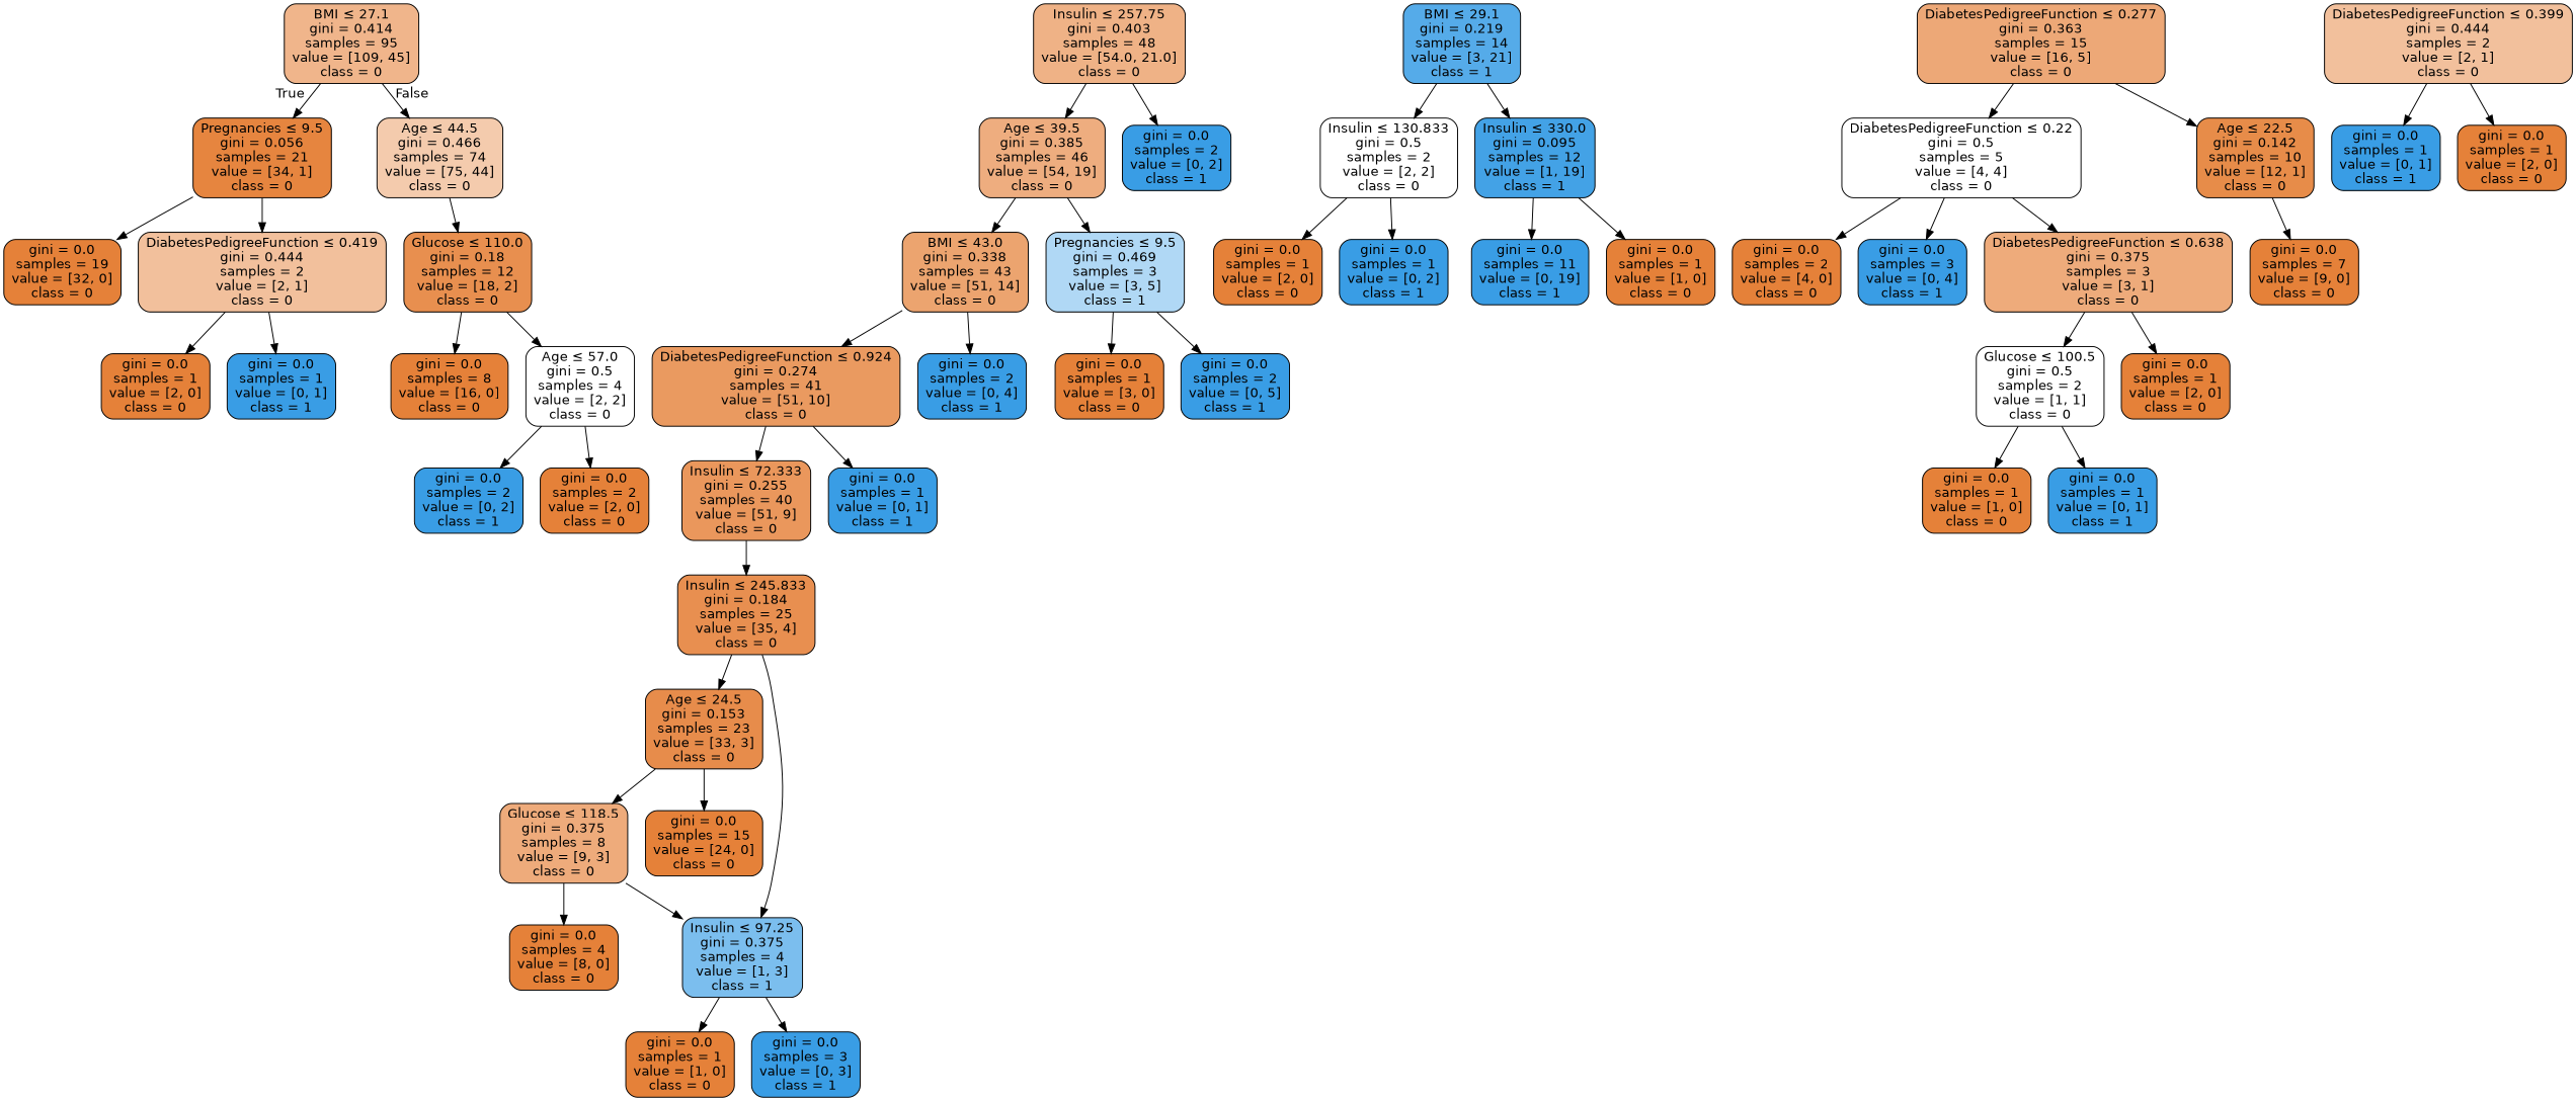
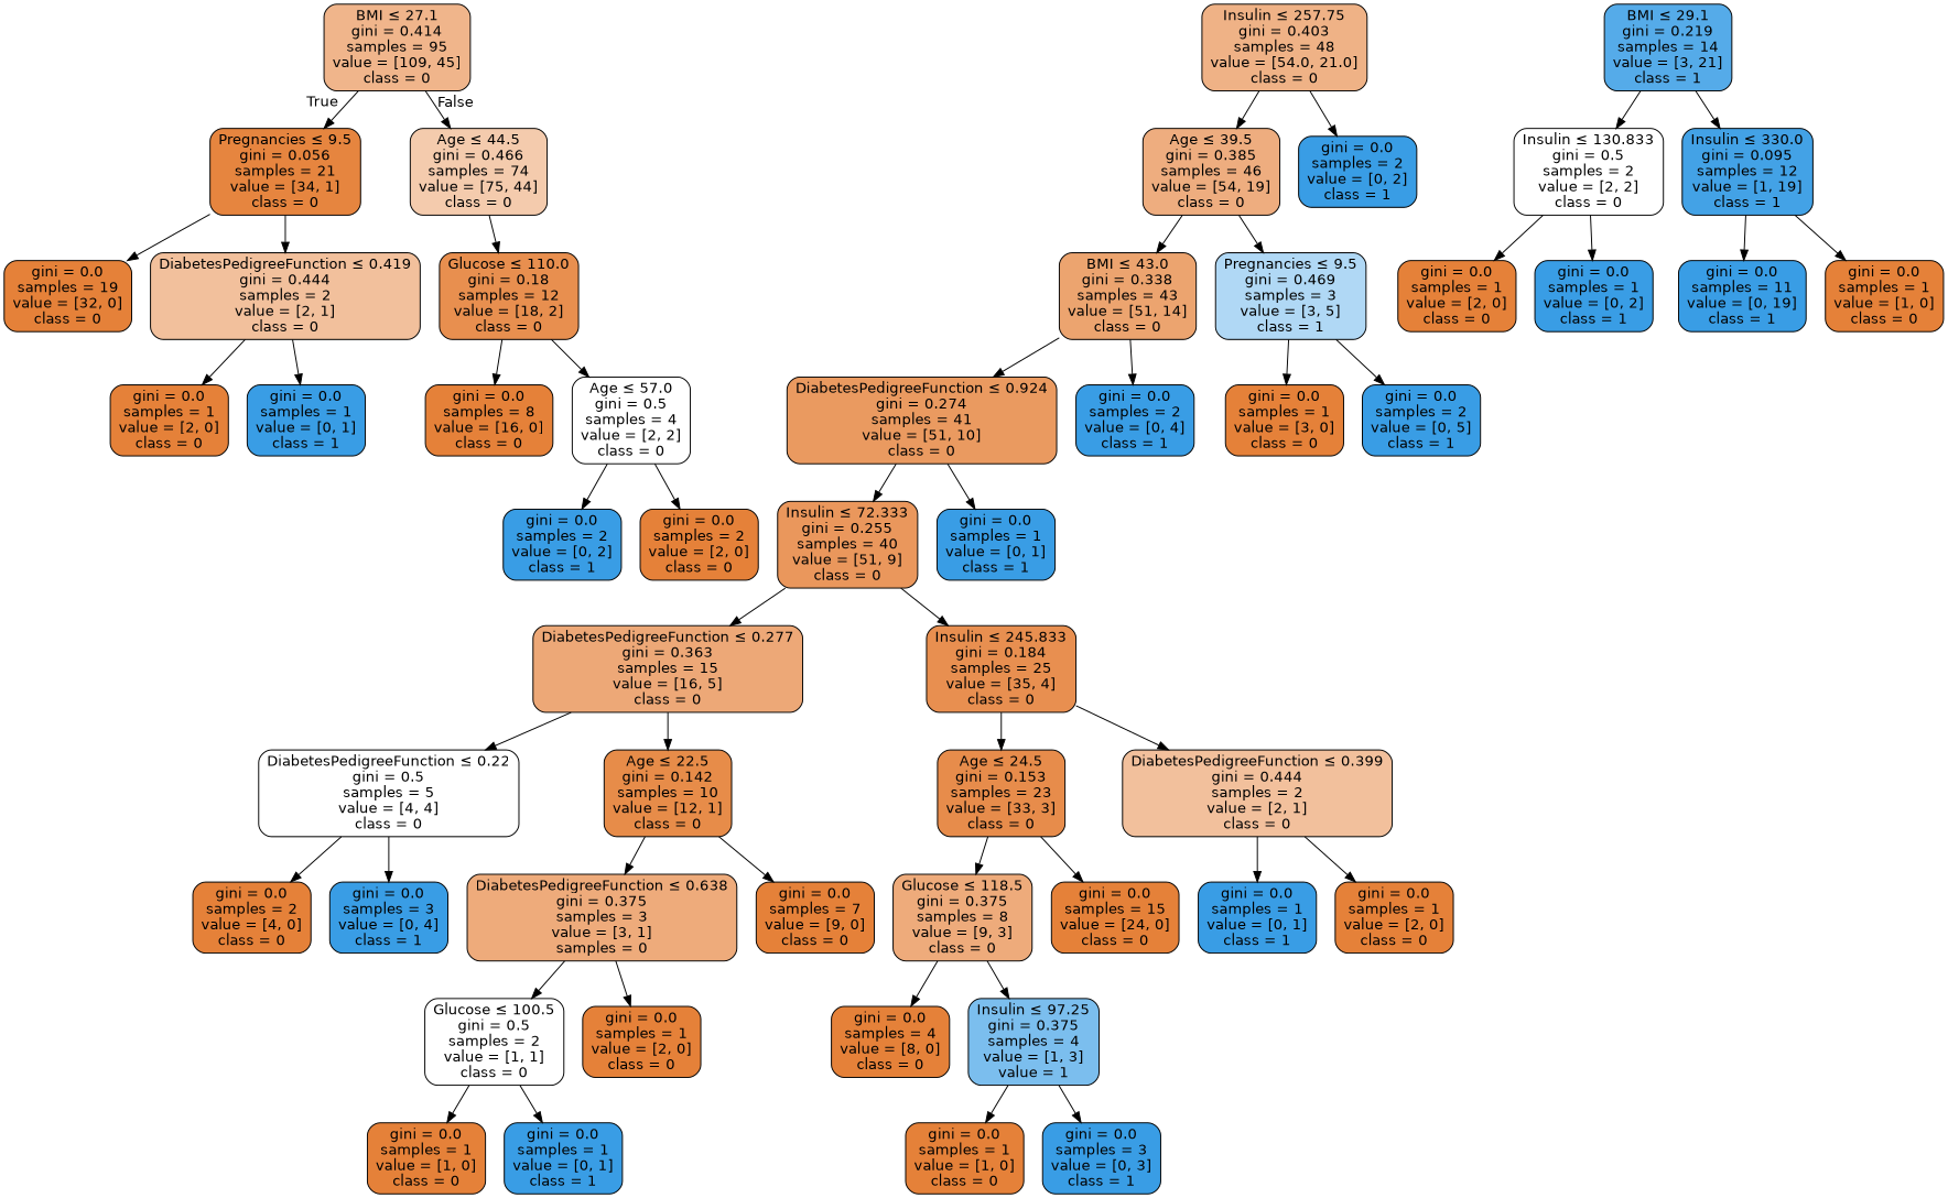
  digraph {
    node [color=black fillcolor="#e58139" fontname=helvetica shape=box style="filled, rounded"]
    edge [fontname=helvetica]
    n1 [fillcolor="#f0b58b" label=<BMI &le; 27.1<br/>gini = 0.414<br/>samples = 95<br/>value = [109, 45]<br/>class = 0>]
    n2 [fillcolor="#e6853f" label=<Pregnancies &le; 9.5<br/>gini = 0.056<br/>samples = 21<br/>value = [34, 1]<br/>class = 0>]
    n3 [fillcolor="#f4cbad" label=<Age &le; 44.5<br/>gini = 0.466<br/>samples = 74<br/>value = [75, 44]<br/>class = 0>]
    n4 [label=<gini = 0.0<br/>samples = 19<br/>value = [32, 0]<br/>class = 0>]
    n5 [fillcolor="#f2c09c" label=<DiabetesPedigreeFunction &le; 0.419<br/>gini = 0.444<br/>samples = 2<br/>value = [2, 1]<br/>class = 0>]
    n6 [fillcolor="#e88f4f" label=<Glucose &le; 110.0<br/>gini = 0.18<br/>samples = 12<br/>value = [18, 2]<br/>class = 0>]
    n7 [label=<gini = 0.0<br/>samples = 1<br/>value = [2, 0]<br/>class = 0>]
    n8 [fillcolor="#399de5" label=<gini = 0.0<br/>samples = 1<br/>value = [0, 1]<br/>class = 1>]
    n9 [label=<gini = 0.0<br/>samples = 8<br/>value = [16, 0]<br/>class = 0>]
    n10 [fillcolor="#ffffff" label=<Age &le; 57.0<br/>gini = 0.5<br/>samples = 4<br/>value = [2, 2]<br/>class = 0>]
    n11 [fillcolor="#efb286" label=<Insulin &le; 257.75<br/>gini = 0.403<br/>samples = 48<br/>value = [54.0, 21.0]<br/>class = 0>]
    n12 [fillcolor="#eead7f" label=<Age &le; 39.5<br/>gini = 0.385<br/>samples = 46<br/>value = [54, 19]<br/>class = 0>]
    n13 [fillcolor="#399de5" label=<gini = 0.0<br/>samples = 2<br/>value = [0, 2]<br/>class = 1>]
    n14 [fillcolor="#55abe9" label=<BMI &le; 29.1<br/>gini = 0.219<br/>samples = 14<br/>value = [3, 21]<br/>class = 1>]
    n15 [fillcolor="#ffffff" label=<Insulin &le; 130.833<br/>gini = 0.5<br/>samples = 2<br/>value = [2, 2]<br/>class = 0>]
    n16 [fillcolor="#43a2e6" label=<Insulin &le; 330.0<br/>gini = 0.095<br/>samples = 12<br/>value = [1, 19]<br/>class = 1>]
    n17 [fillcolor="#eca46f" label=<BMI &le; 43.0<br/>gini = 0.338<br/>samples = 43<br/>value = [51, 14]<br/>class = 0>]
    n18 [fillcolor="#b0d8f5" label=<Pregnancies &le; 9.5<br/>gini = 0.469<br/>samples = 3<br/>value = [3, 5]<br/>class = 1>]
    n19 [fillcolor="#ea9a60" label=<DiabetesPedigreeFunction &le; 0.924<br/>gini = 0.274<br/>samples = 41<br/>value = [51, 10]<br/>class = 0>]
    n20 [fillcolor="#399de5" label=<gini = 0.0<br/>samples = 2<br/>value = [0, 4]<br/>class = 1>]
    n21 [label=<gini = 0.0<br/>samples = 1<br/>value = [3, 0]<br/>class = 0>]
    n22 [fillcolor="#399de5" label=<gini = 0.0<br/>samples = 2<br/>value = [0, 5]<br/>class = 1>]
    n23 [fillcolor="#ea975c" label=<Insulin &le; 72.333<br/>gini = 0.255<br/>samples = 40<br/>value = [51, 9]<br/>class = 0>]
    n24 [fillcolor="#399de5" label=<gini = 0.0<br/>samples = 1<br/>value = [0, 1]<br/>class = 1>]
    n25 [fillcolor="#eda877" label=<DiabetesPedigreeFunction &le; 0.277<br/>gini = 0.363<br/>samples = 15<br/>value = [16, 5]<br/>class = 0>]
    n26 [fillcolor="#e88f50" label=<Insulin &le; 245.833<br/>gini = 0.184<br/>samples = 25<br/>value = [35, 4]<br/>class = 0>]
    n27 [fillcolor="#ffffff" label=<DiabetesPedigreeFunction &le; 0.22<br/>gini = 0.5<br/>samples = 5<br/>value = [4, 4]<br/>class = 0>]
    n28 [fillcolor="#e78c49" label=<Age &le; 22.5<br/>gini = 0.142<br/>samples = 10<br/>value = [12, 1]<br/>class = 0>]
    n29 [fillcolor="#e78c4b" label=<Age &le; 24.5<br/>gini = 0.153<br/>samples = 23<br/>value = [33, 3]<br/>class = 0>]
    n30 [fillcolor="#f2c09c" label=<DiabetesPedigreeFunction &le; 0.399<br/>gini = 0.444<br/>samples = 2<br/>value = [2, 1]<br/>class = 0>]
    n31 [label=<gini = 0.0<br/>samples = 2<br/>value = [4, 0]<br/>class = 0>]
    n32 [fillcolor="#399de5" label=<gini = 0.0<br/>samples = 3<br/>value = [0, 4]<br/>class = 1>]
-   n33 [fillcolor="#eeab7b" label=<DiabetesPedigreeFunction &le; 0.638<br/>gini = 0.375<br/>samples = 3<br/>value = [3, 1]<br/>class = 0>]
+   n33 [fillcolor="#eeab7b" label=<DiabetesPedigreeFunction &le; 0.638<br/>gini = 0.375<br/>samples = 3<br/>value = [3, 1]<br/>samples = 0>]
    n34 [label=<gini = 0.0<br/>samples = 7<br/>value = [9, 0]<br/>class = 0>]
    n35 [fillcolor="#ffffff" label=<Glucose &le; 100.5<br/>gini = 0.5<br/>samples = 2<br/>value = [1, 1]<br/>class = 0>]
    n36 [label=<gini = 0.0<br/>samples = 1<br/>value = [2, 0]<br/>class = 0>]
    n37 [label=<gini = 0.0<br/>samples = 1<br/>value = [1, 0]<br/>class = 0>]
    n38 [fillcolor="#399de5" label=<gini = 0.0<br/>samples = 1<br/>value = [0, 1]<br/>class = 1>]
    n39 [fillcolor="#eeab7b" label=<Glucose &le; 118.5<br/>gini = 0.375<br/>samples = 8<br/>value = [9, 3]<br/>class = 0>]
    n40 [label=<gini = 0.0<br/>samples = 15<br/>value = [24, 0]<br/>class = 0>]
    n41 [fillcolor="#399de5" label=<gini = 0.0<br/>samples = 1<br/>value = [0, 1]<br/>class = 1>]
    n42 [label=<gini = 0.0<br/>samples = 1<br/>value = [2, 0]<br/>class = 0>]
    n43 [label=<gini = 0.0<br/>samples = 4<br/>value = [8, 0]<br/>class = 0>]
-   n44 [fillcolor="#7bbeee" label=<Insulin &le; 97.25<br/>gini = 0.375<br/>samples = 4<br/>value = [1, 3]<br/>class = 1>]
+   n44 [fillcolor="#7bbeee" label=<Insulin &le; 97.25<br/>gini = 0.375<br/>samples = 4<br/>value = [1, 3]<br/>value = 1>]
    n45 [label=<gini = 0.0<br/>samples = 1<br/>value = [1, 0]<br/>class = 0>]
    n46 [fillcolor="#399de5" label=<gini = 0.0<br/>samples = 3<br/>value = [0, 3]<br/>class = 1>]
    n47 [label=<gini = 0.0<br/>samples = 1<br/>value = [2, 0]<br/>class = 0>]
    n48 [fillcolor="#399de5" label=<gini = 0.0<br/>samples = 1<br/>value = [0, 2]<br/>class = 1>]
    n49 [fillcolor="#399de5" label=<gini = 0.0<br/>samples = 11<br/>value = [0, 19]<br/>class = 1>]
    n50 [label=<gini = 0.0<br/>samples = 1<br/>value = [1, 0]<br/>class = 0>]
    n51 [fillcolor="#399de5" label=<gini = 0.0<br/>samples = 2<br/>value = [0, 2]<br/>class = 1>]
    n52 [label=<gini = 0.0<br/>samples = 2<br/>value = [2, 0]<br/>class = 0>]
    n1 -> n2 [headlabel=True labelangle=45 labeldistance=2.5]
    n1 -> n3 [headlabel=False labelangle=-45 labeldistance=2.5]
    n2 -> n4
    n2 -> n5
    n3 -> n6
    n5 -> n7
    n5 -> n8
    n6 -> n9
    n6 -> n10
    n10 -> n51
    n10 -> n52
    n11 -> n12
    n11 -> n13
    n12 -> n17
    n12 -> n18
    n14 -> n15
    n14 -> n16
    n15 -> n47
    n15 -> n48
    n16 -> n49
    n16 -> n50
    n17 -> n19
    n17 -> n20
    n18 -> n21
    n18 -> n22
    n19 -> n23
    n19 -> n24
+   n23 -> n25
    n23 -> n26
    n25 -> n27
    n25 -> n28
    n26 -> n29
-   n26 -> n44
+   n26 -> n30
    n27 -> n31
    n27 -> n32
-   n27 -> n33
+   n28 -> n33
    n28 -> n34
    n29 -> n39
    n29 -> n40
    n30 -> n41
    n30 -> n42
    n33 -> n35
    n33 -> n36
    n35 -> n37
    n35 -> n38
    n39 -> n43
    n39 -> n44
    n44 -> n45
    n44 -> n46
  }
